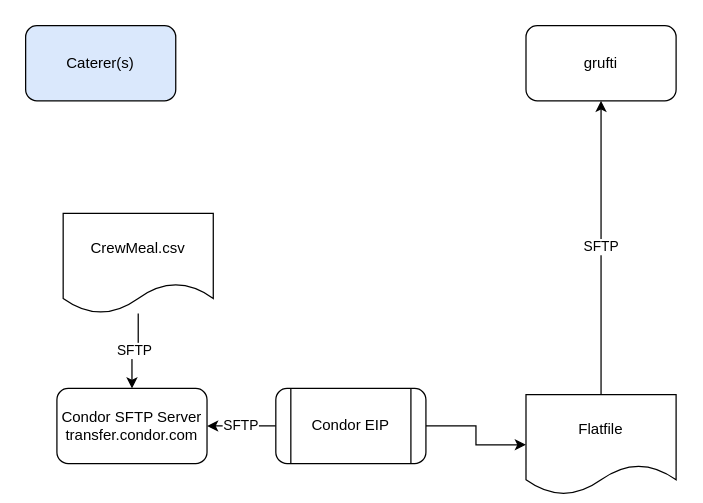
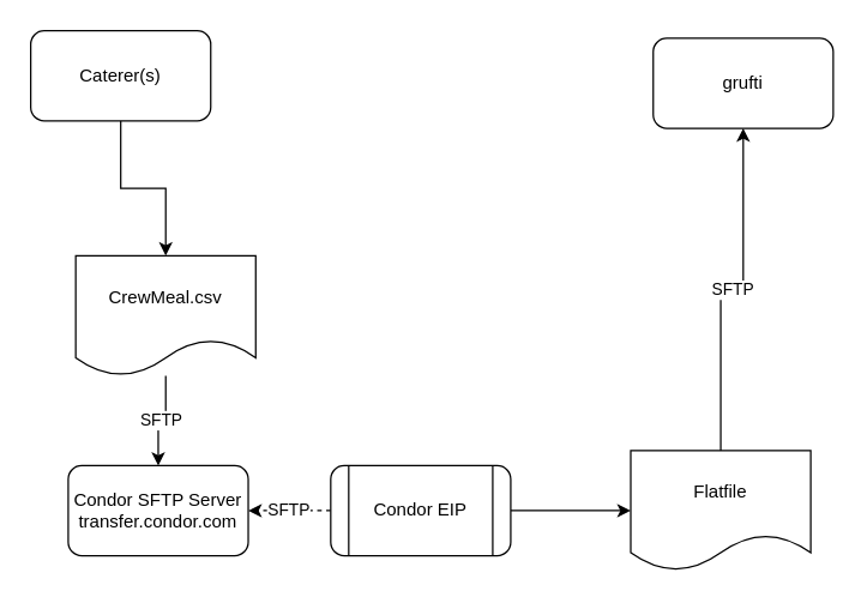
  <mxCell id="0" />
  <mxCell id="1" parent="0" />
  <mxCell id="2" value="SFTP" style="edgeStyle=orthogonalEdgeStyle;rounded=0;orthogonalLoop=1;jettySize=auto;html=1;" edge="1" parent="1" source="3" target="7"><mxGeometry relative="1" as="geometry" /></mxCell>
  <mxCell id="3" value="CrewMeal.csv" style="shape=document;whiteSpace=wrap;html=1;boundedLbl=1;" vertex="1" parent="1"><mxGeometry x="50" y="170" width="120" height="80" as="geometry" /></mxCell>
- <mxCell id="5" value="Caterer(s)" style="rounded=1;whiteSpace=wrap;html=1;fillColor=#dae8fc;" vertex="1" parent="1"><mxGeometry x="20" y="20" width="120" height="60" as="geometry" /></mxCell>
- <mxCell id="6" value="SFTP" style="edgeStyle=orthogonalEdgeStyle;rounded=0;orthogonalLoop=1;jettySize=auto;html=1;" edge="1" parent="1" source="9" target="7"><mxGeometry relative="1" as="geometry" /></mxCell>
+ <mxCell id="4" value="" style="edgeStyle=orthogonalEdgeStyle;rounded=0;orthogonalLoop=1;jettySize=auto;html=1;" edge="1" parent="1" source="5" target="3"><mxGeometry relative="1" as="geometry" /></mxCell>
+ <mxCell id="5" value="Caterer(s)" style="rounded=1;whiteSpace=wrap;html=1;" vertex="1" parent="1"><mxGeometry x="20" y="20" width="120" height="60" as="geometry" /></mxCell>
+ <mxCell id="6" value="SFTP" style="edgeStyle=orthogonalEdgeStyle;rounded=0;orthogonalLoop=1;jettySize=auto;html=1;dashed=1;" edge="1" parent="1" source="9" target="7"><mxGeometry relative="1" as="geometry" /></mxCell>
  <mxCell id="7" value="&lt;div&gt;Condor SFTP Server&lt;/div&gt;&lt;div&gt;transfer.condor.com&lt;br&gt;&lt;/div&gt;" style="rounded=1;whiteSpace=wrap;html=1;" vertex="1" parent="1"><mxGeometry x="45" y="310" width="120" height="60" as="geometry" /></mxCell>
  <mxCell id="8" value="" style="edgeStyle=orthogonalEdgeStyle;rounded=0;orthogonalLoop=1;jettySize=auto;html=1;" edge="1" parent="1" source="9" target="11"><mxGeometry relative="1" as="geometry" /></mxCell>
  <mxCell id="9" value="Condor EIP" style="shape=process;whiteSpace=wrap;html=1;backgroundOutline=1;rounded=1;" vertex="1" parent="1"><mxGeometry x="220" y="310" width="120" height="60" as="geometry" /></mxCell>
  <mxCell id="10" value="SFTP" style="edgeStyle=orthogonalEdgeStyle;rounded=0;orthogonalLoop=1;jettySize=auto;html=1;" edge="1" parent="1" source="11" target="12"><mxGeometry relative="1" as="geometry" /></mxCell>
- <mxCell id="11" value="Flatfile" style="shape=document;whiteSpace=wrap;html=1;boundedLbl=1;rounded=1;" vertex="1" parent="1"><mxGeometry x="420" y="315" width="120" height="80" as="geometry" /></mxCell>
- <mxCell id="12" value="grufti" style="whiteSpace=wrap;html=1;rounded=1;" vertex="1" parent="1"><mxGeometry x="420" y="20" width="120" height="60" as="geometry" /></mxCell>
+ <mxCell id="11" value="Flatfile" style="shape=document;whiteSpace=wrap;html=1;boundedLbl=1;rounded=1;" vertex="1" parent="1"><mxGeometry x="420" y="300" width="120" height="80" as="geometry" /></mxCell>
+ <mxCell id="12" value="grufti" style="whiteSpace=wrap;html=1;rounded=1;" vertex="1" parent="1"><mxGeometry x="435" y="25" width="120" height="60" as="geometry" /></mxCell>
